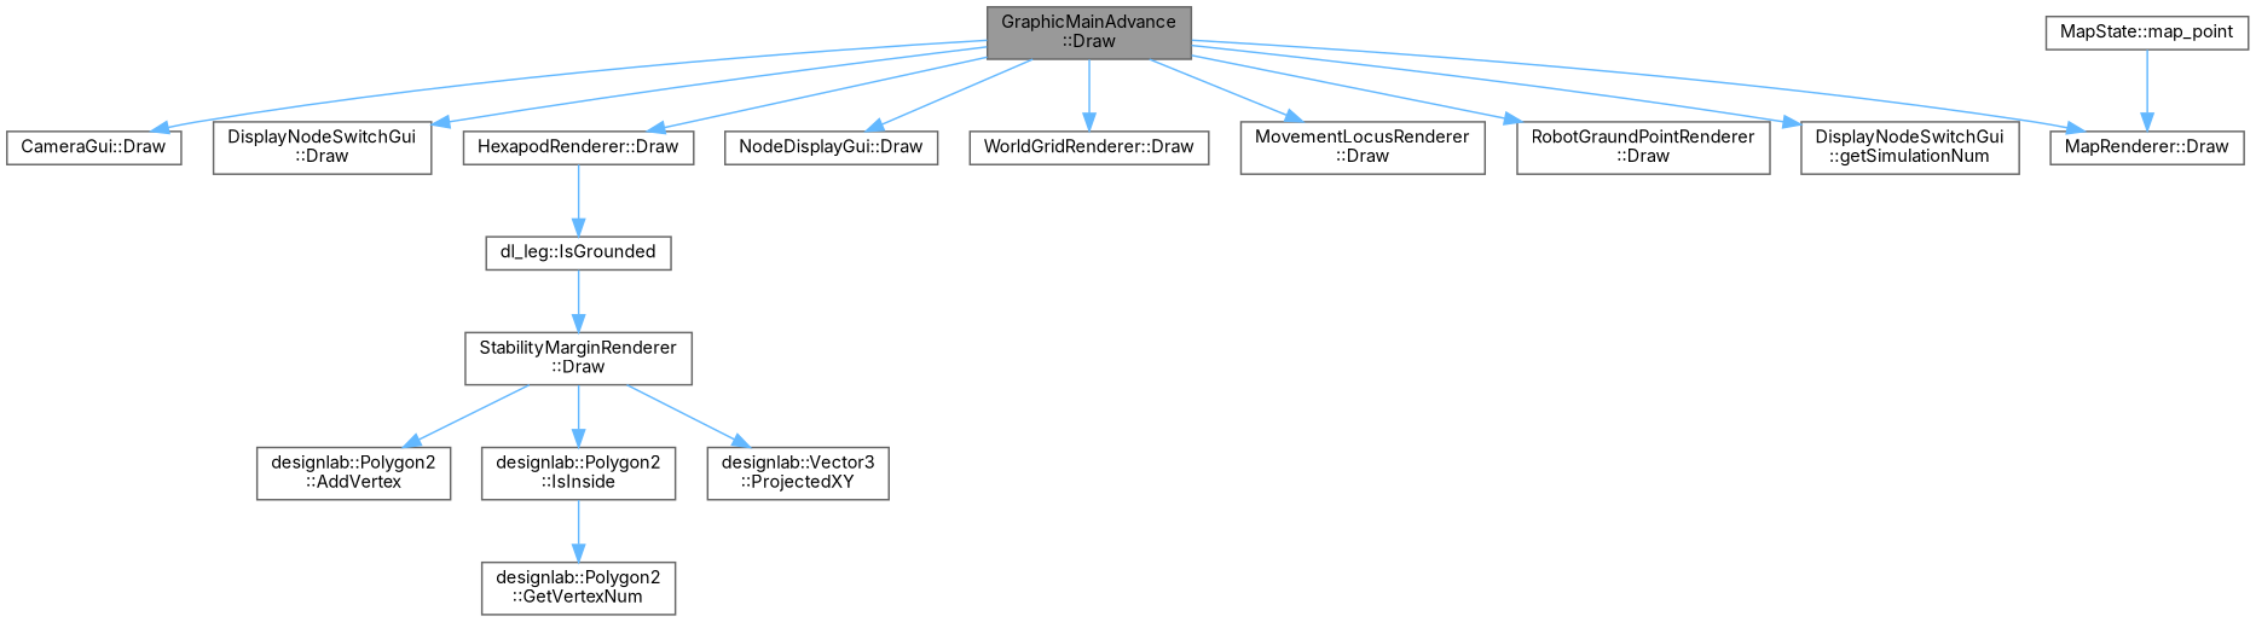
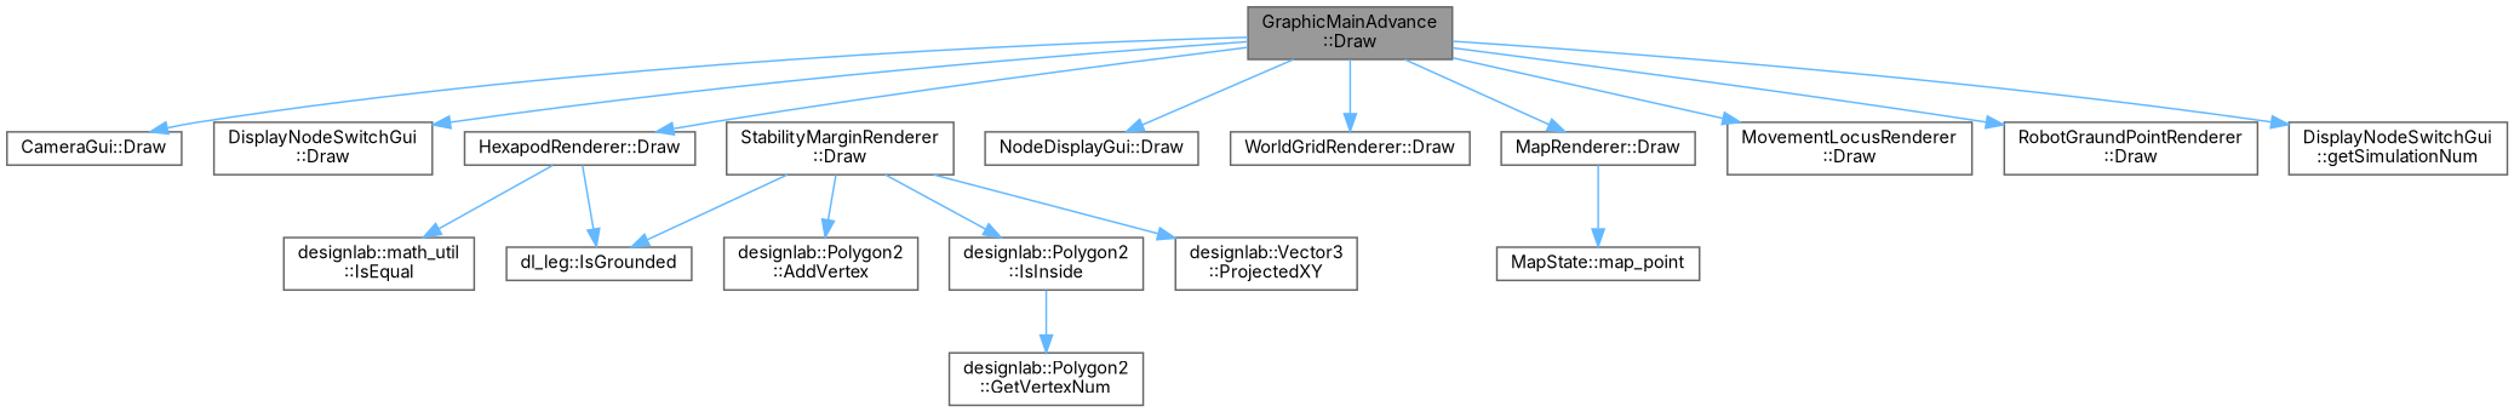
  digraph {
    fontname=Inter
    rankdir=TB
    node [color=grey40 fillcolor=white fontname=Inter fontsize=10 shape=box style=filled]
    edge [color=steelblue1 fontname=Inter fontsize=10 labelfontname=Helvetica labelfontsize=10 style=solid]
    n1 [color=gray40 fillcolor=grey60 fontcolor=black height=0.2 label="GraphicMainAdvance\l::Draw" width=0.4]
    n2 [height=0.2 label="CameraGui::Draw" width=0.4]
    n3 [height=0.2 label="DisplayNodeSwitchGui\l::Draw" width=0.4]
    n4 [height=0.2 label="HexapodRenderer::Draw" width=0.4]
    n5 [height=0.2 label="NodeDisplayGui::Draw" width=0.4]
    n6 [height=0.2 label="WorldGridRenderer::Draw" width=0.4]
    n7 [height=0.2 label="MapRenderer::Draw" width=0.4]
    n8 [height=0.2 label="MovementLocusRenderer\l::Draw" width=0.4]
    n9 [height=0.2 label="RobotGraundPointRenderer\l::Draw" width=0.4]
    n10 [height=0.2 label="DisplayNodeSwitchGui\l::getSimulationNum" width=0.4]
+   n11 [height=0.2 label="designlab::math_util\l::IsEqual" width=0.4]
    n12 [height=0.2 label="dl_leg::IsGrounded" width=0.4]
    n13 [height=0.2 label="MapState::map_point" width=0.4]
    n14 [height=0.2 label="StabilityMarginRenderer\l::Draw" width=0.4]
    n15 [height=0.2 label="designlab::Polygon2\l::AddVertex" width=0.4]
    n16 [height=0.2 label="designlab::Polygon2\l::IsInside" width=0.4]
    n17 [height=0.2 label="designlab::Vector3\l::ProjectedXY" width=0.4]
    n18 [height=0.2 label="designlab::Polygon2\l::GetVertexNum" width=0.4]
    n1 -> n2
    n1 -> n3
    n1 -> n4
    n1 -> n5
    n1 -> n6
    n1 -> n7
    n1 -> n8
    n1 -> n9
    n1 -> n10
+   n4 -> n11
    n4 -> n12
-   n13 -> n7
-   n12 -> n14
+   n7 -> n13
+   n14 -> n12
    n14 -> n15
    n14 -> n16
    n14 -> n17
    n16 -> n18
  }
